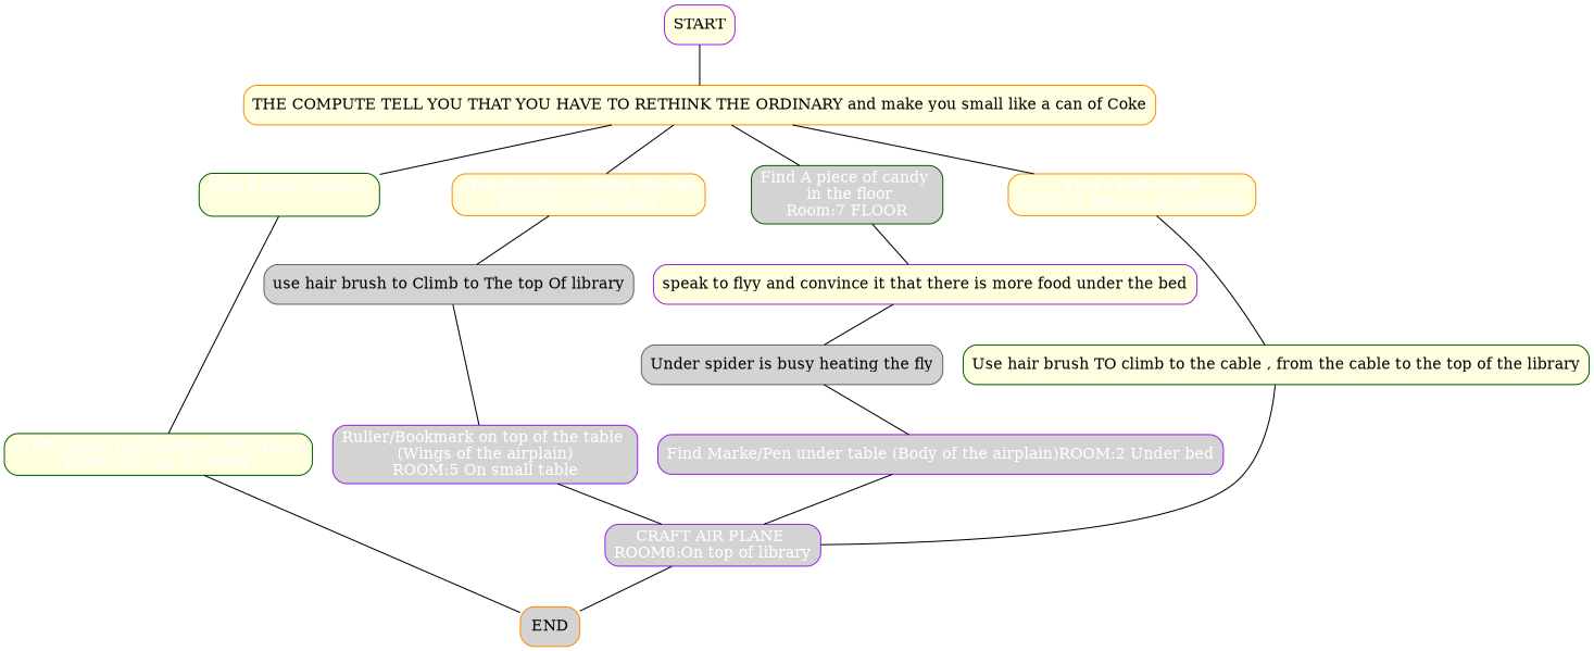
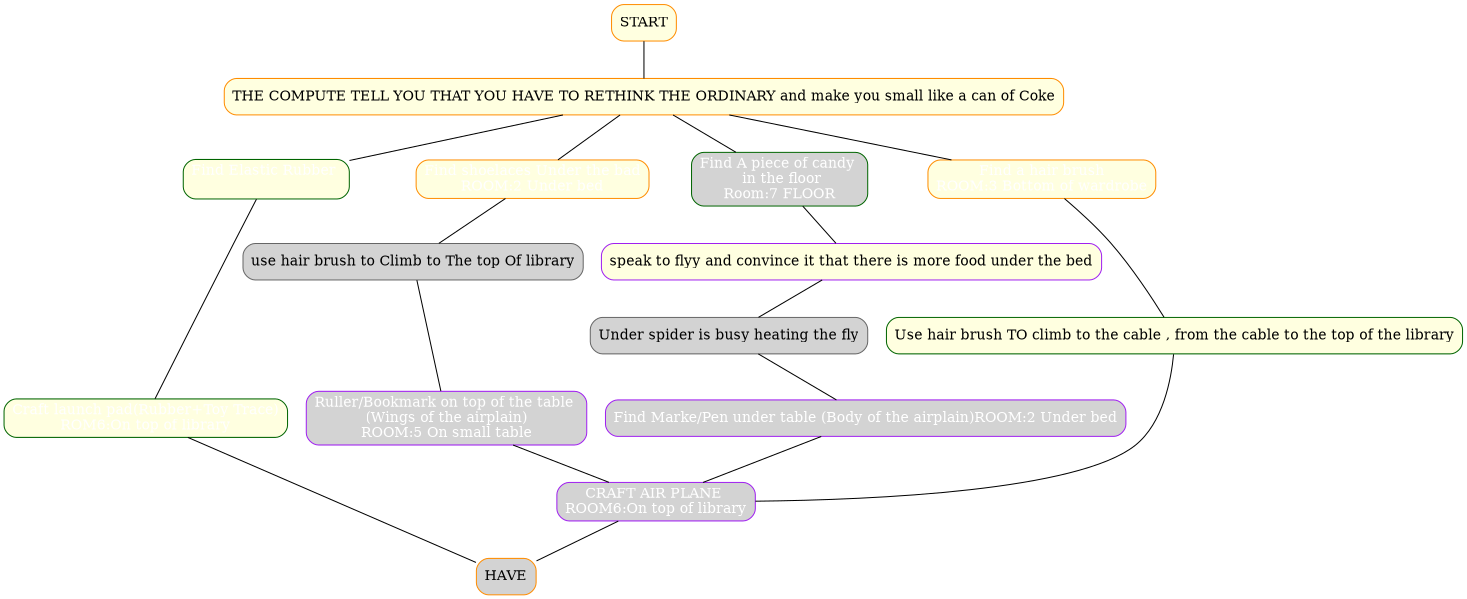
  strict graph {
    node [color=darkorange fillcolor=lightyellow fontcolor="#ffffff" shape=Mrecord style=filled]
-   n1 [color=purple fontcolor="#000000" label=" START\n"]
+   n1 [fontcolor="#000000" label=" START\n"]
    n2 [fontcolor="#000000" label="THE COMPUTE TELL YOU THAT YOU HAVE TO RETHINK THE ORDINARY and make you small like a can of Coke"]
    n3 [color=darkgreen label="Find Elastic Rubber \n\n"]
    n4 [label="Find shoelaces Under the bad\nROOM:2 Under bed"]
    n5 [color=darkgreen fillcolor=lightgrey label=" Find A piece of candy \n in the floor\nRoom:7 FLOOR"]
    n6 [label="Find a hair brush\nROOM:3 Bottom of wardrobe"]
-   n7 [fillcolor=lightgrey fontcolor="#000000" label=END]
+   n7 [fillcolor=lightgrey fontcolor="#000000" label=HAVE]
    n8 [color=purple fillcolor=lightgrey label="CRAFT  AIR PLANE \nROOM6:On top of library"]
    n9 [color=purple fillcolor=lightgrey label="Ruller/Bookmark on top of the table \n(Wings of the airplain)\nROOM:5 On small table"]
    n10 [color=purple fillcolor=lightgrey label="Find Marke/Pen under table  (Body  of the airplain)ROOM:2 Under bed"]
    n11 [color=darkgreen label="Craft launch pad(Rubber+Toy Trace)\nROM6:On top of library"]
    n12 [color=gray40 fillcolor=lightgrey fontcolor="#000000" label="use hair brush  to Climb to The top Of library"]
    n13 [color=gray40 fillcolor=lightgrey fontcolor="#000000" label="Under spider is busy heating the fly"]
    n14 [color=purple fontcolor="#000000" label="speak to flyy and convince it  that there is more food under the bed "]
    n15 [color=darkgreen fontcolor="#000000" label="Use hair brush TO climb to the cable  , from the cable to the top of the library "]
    n1 -- n2
    n2 -- n3
    n2 -- n4
    n2 -- n5
    n2 -- n6
    n3 -- n11
    n4 -- n12
    n5 -- n14
    n6 -- n15
    n8 -- n7
    n9 -- n8
    n10 -- n8
    n11 -- n7
    n12 -- n9
    n13 -- n10
    n14 -- n13
    n15 -- n8
  }
